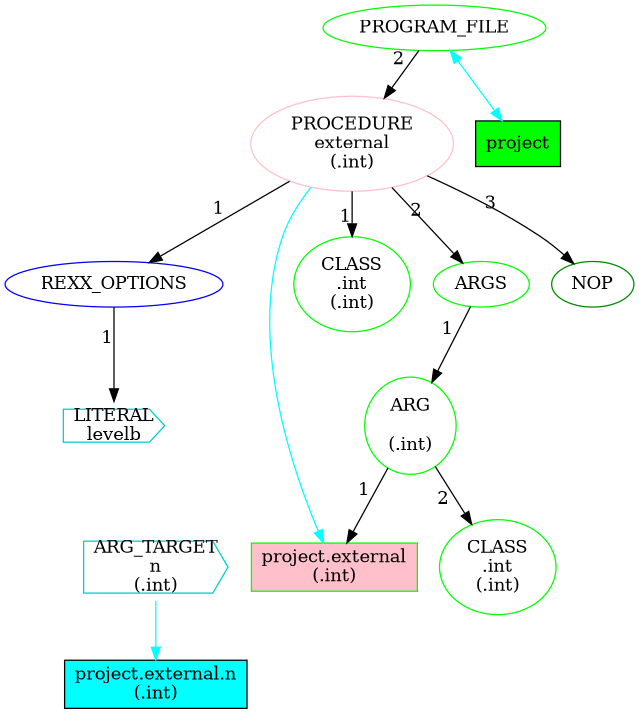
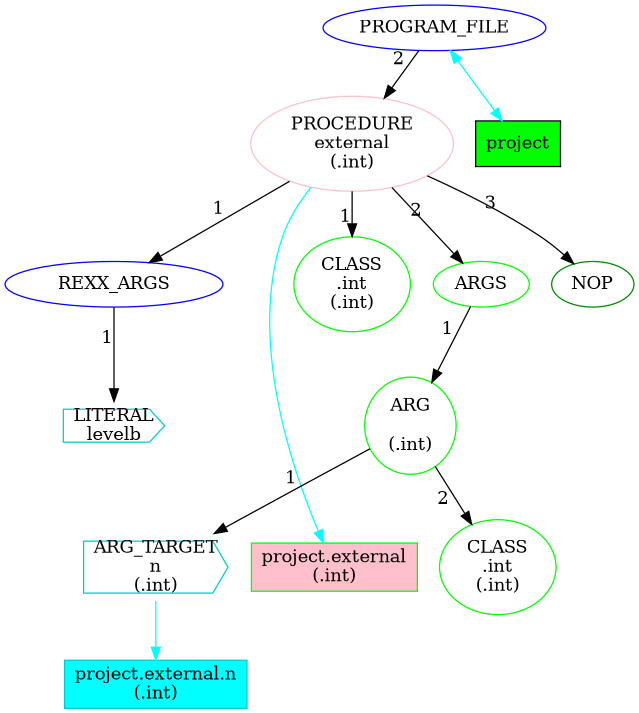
  digraph {
    node [color=green ordering=out]
    edge [xlabel=1]
-   n1 [color=blue label=REXX_OPTIONS]
+   n1 [color=blue label=REXX_ARGS]
    n2 [color=cyan3 label="LITERAL\nlevelb" shape=cds]
    n3 [fillcolor=pink label="project.external\n(.int)\n" shape=box style=filled ordering=""]
-   n4 [label=PROGRAM_FILE]
+   n4 [color=blue label=PROGRAM_FILE]
    n5 [color=pink label="PROCEDURE\nexternal\n(.int)"]
    n6 [label="CLASS\n.int\n(.int)"]
-   n7 [fillcolor=cyan label="project.external.n\n(.int)\n" shape=box style=filled color="" ordering=""]
+   n7 [fillcolor=cyan label="project.external.n\n(.int)\n" shape=box style=filled color=cyan3 ordering=""]
    n8 [label="ARG\n\n(.int)"]
    n9 [color=cyan3 label="ARG_TARGET\nn\n(.int)" shape=cds]
    n10 [label="CLASS\n.int\n(.int)"]
    n11 [label="ARGS\n"]
    n12 [color=green4 label=NOP]
    n13 [fillcolor=green label=project shape=box style=filled color="" ordering=""]
    subgraph sub_1 {
      n13
      subgraph sub_2 {
        n4
        subgraph sub_3 {
          n1
          n2
          n3
        }
      }
      subgraph sub_4 {
        n3
        n4
        subgraph sub_5 {
          n5
          n6
          n7
        }
        subgraph sub_6 {
          n5
          subgraph sub_7 {
            n11
            subgraph sub_8 {
              n7
              n8
              n9
            }
            subgraph sub_9 {
              n8
              n10
            }
          }
        }
        subgraph sub_10 {
          n5
          n12
        }
      }
    }
    n1 -> n2
    n4 -> n5 [xlabel=2]
    n4 -> n13 [color=cyan dir=both xlabel=""]
    n5 -> n1
    n5 -> n3 [color=cyan dir=forward xlabel=""]
    n5 -> n6
    n5 -> n11 [xlabel=2]
    n5 -> n12 [xlabel=3]
-   n8 -> n3
+   n8 -> n9
    n8 -> n10 [xlabel=2]
    n9 -> n7 [color=cyan dir=forward xlabel=""]
    n11 -> n8
  }
